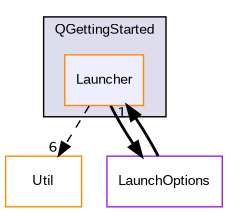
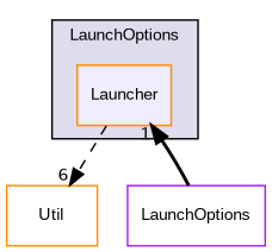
  digraph {
    compound=true
    fontname="Liberation Sans"
    node [color=darkorange fontname="Liberation Sans" fontsize=10 shape=box style=filled]
    edge [fontname="Liberation Sans" headlabel=1 labeldistance=1.5 labelfontname=Helvetica labelfontsize=10 style=bold]
    n1 [fillcolor="#eeeeff" label=Launcher pencolor=black]
    n2 [fillcolor=white label=Util]
    n3 [color=purple label=LaunchOptions style=""]
    subgraph cluster_1 {
      bgcolor="#ddddee"
      fontsize=10
-     label=QGettingStarted
+     label=LaunchOptions
      pencolor=black
      n1
    }
    n1 -> n2 [headlabel=6 style=dashed]
-   n1 -> n3
    n3 -> n1
  }
